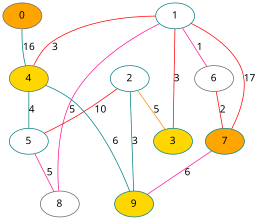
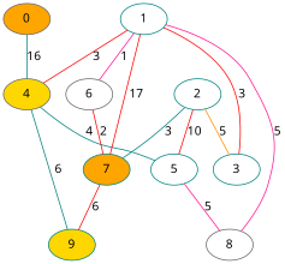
  graph {
    fontname="Noto Sans"
    node [color=teal fillcolor=white fontname="Noto Sans" style=filled]
    edge [color=red fontname="Noto Sans"]
    0 [color=gray40 fillcolor=orange]
    4 [color=gray40 fillcolor=gold]
    5
    9 [fillcolor=gold]
    8 [color=gray40]
    1
    7 [fillcolor=orange]
    6 [color=gray40]
-   3 [fillcolor=gold]
+   3
    2
    0 -- 4 [color=teal label=16]
    4 -- 5 [color=teal label=4]
    4 -- 9 [color=teal label=6]
    5 -- 8 [color=deeppink label=5]
    1 -- 4 [label=3]
    1 -- 8 [color=deeppink label=5]
    1 -- 7 [label=17]
    1 -- 6 [color=deeppink label=1]
    1 -- 3 [label=3]
-   7 -- 9 [color=deeppink label=6]
+   7 -- 9 [label=6]
    6 -- 7 [label=2]
    2 -- 5 [label=10]
-   2 -- 9 [color=teal label=3]
+   2 -- 7 [color=teal label=3]
    2 -- 3 [color=darkorange label=5]
  }
